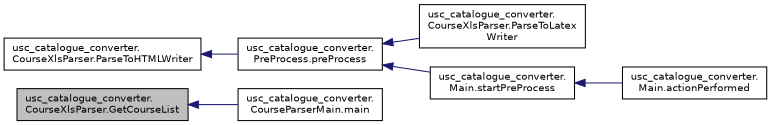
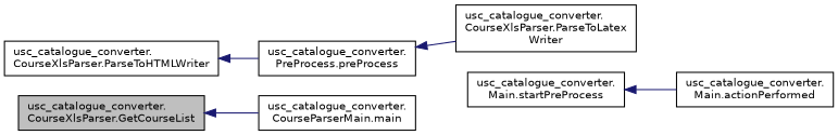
  digraph {
    rankdir=LR
    node [color=black fillcolor=white fontname=Helvetica fontsize=10 shape=record style=filled]
    edge [color=midnightblue dir=back fontname=Helvetica fontsize=10 labelfontname=Helvetica labelfontsize=10 style=solid]
    n1 [fillcolor=grey75 fontcolor=black height=0.2 label="usc_catalogue_converter.\lCourseXlsParser.GetCourseList" width=0.4]
    n2 [height=0.2 label="usc_catalogue_converter.\lCourseParserMain.main" width=0.4]
    n3 [height=0.2 label="usc_catalogue_converter.\lCourseXlsParser.ParseToLatex\lWriter" width=0.4]
    n4 [height=0.2 label="usc_catalogue_converter.\lCourseXlsParser.ParseToHTMLWriter" width=0.4]
    n5 [height=0.2 label="usc_catalogue_converter.\lPreProcess.preProcess" width=0.4]
    n6 [height=0.2 label="usc_catalogue_converter.\lMain.startPreProcess" width=0.4]
    n7 [height=0.2 label="usc_catalogue_converter.\lMain.actionPerformed" width=0.4]
    n1 -> n2
    n4 -> n5
    n5 -> n3
-   n5 -> n6
    n6 -> n7
  }
